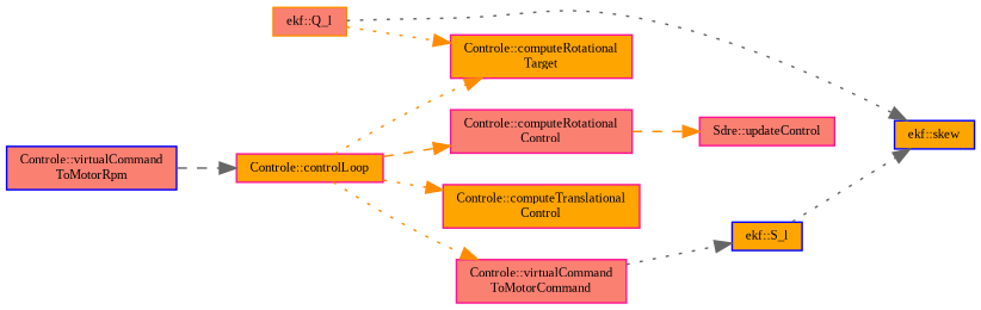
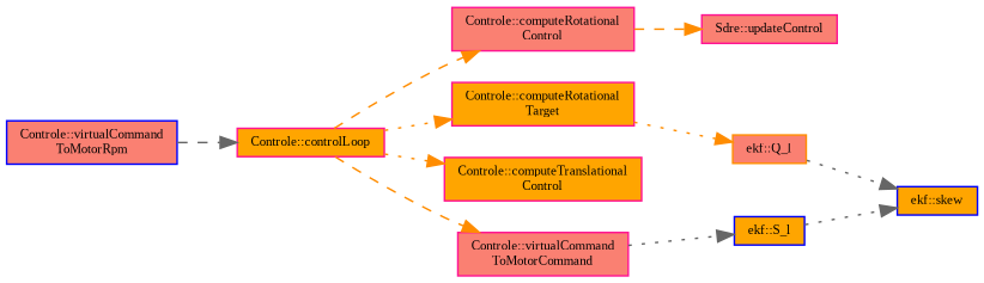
  digraph {
    fontname="Liberation Serif"
    rankdir=LR
    node [color=deeppink fillcolor=orange fontname="Liberation Serif" fontsize=8 shape=record style=filled]
    edge [color=darkorange fontname="Liberation Serif" fontsize=8 labelfontname=DejaVuSansMono labelfontsize=8 style=dotted]
    n1 [fontcolor=black height=0.2 label="Controle::controlLoop" width=0.4]
    n2 [fillcolor=salmon height=0.2 label="Controle::computeRotational\lControl" width=0.4]
    n3 [height=0.2 label="Controle::computeRotational\lTarget" width=0.4]
    n4 [height=0.2 label="Controle::computeTranslational\lControl" width=0.4]
    n5 [fillcolor=salmon height=0.2 label="Controle::virtualCommand\lToMotorCommand" width=0.4]
    n6 [fillcolor=salmon height=0.2 label="Sdre::updateControl" width=0.4]
    n7 [color=darkorange fillcolor=salmon height=0.2 label="ekf::Q_l" width=0.4]
    n8 [color=blue height=0.2 label="ekf::S_l" width=0.4]
    n9 [color=blue fillcolor=salmon height=0.2 label="Controle::virtualCommand\lToMotorRpm" width=0.4]
    n10 [color=blue height=0.2 label="ekf::skew" width=0.4]
    n1 -> n2 [style=dashed]
    n1 -> n3
    n1 -> n4
-   n1 -> n5
+   n1 -> n5 [style=dashed]
    n2 -> n6 [style=dashed]
-   n7 -> n3
+   n3 -> n7
    n5 -> n8 [color=gray40]
    n7 -> n10 [color=gray40]
    n8 -> n10 [color=gray40]
    n9 -> n1 [color=gray40 style=dashed]
  }
